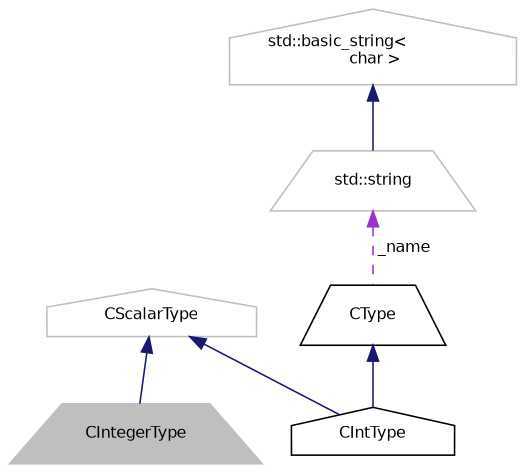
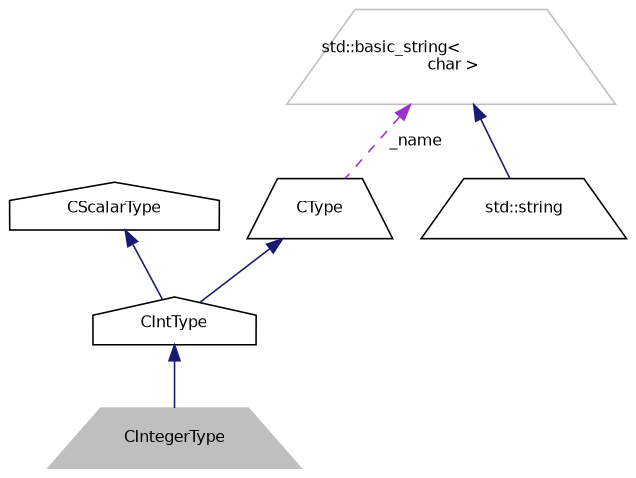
  digraph {
    node [color=grey75 fillcolor=white fontname=Helvetica fontsize=10 shape=trapezium style=filled]
    edge [color=midnightblue dir=back fontname=Helvetica fontsize=10 labelfontname=Helvetica labelfontsize=10 style=solid]
    n1 [fillcolor=grey75 fontcolor=black height=0.2 label=CIntegerType width=0.4]
    n2 [color=black height=0.2 label=CIntType shape=house width=0.4]
-   n3 [height=0.2 label=CScalarType shape=house width=0.4]
+   n3 [color=black height=0.2 label=CScalarType shape=house width=0.4]
    n4 [color=black height=0.2 label=CType width=0.4]
-   n5 [height=0.2 label="std::string" width=0.4]
-   n6 [height=0.2 label="std::basic_string\<\l char \>" shape=house width=0.4]
-   n3 -> n1
+   n5 [color=black height=0.2 label="std::string" width=0.4]
+   n6 [height=0.2 label="std::basic_string\<\l char \>" width=0.4]
+   n2 -> n1
    n3 -> n2
    n4 -> n2
-   n5 -> n4 [color=darkorchid3 label=" _name" style=dashed]
+   n6 -> n4 [color=darkorchid3 label=" _name" style=dashed]
    n6 -> n5
  }
